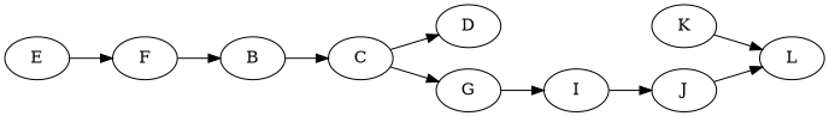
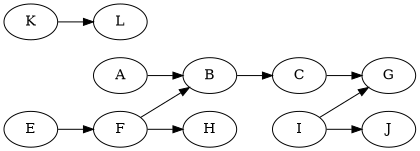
  digraph {
    rankdir=LR
    B
    C
-   D
    G
    I
    J
    L
    E
    F
+   H
    K
+   A
    B -> C
-   C -> D
    C -> G
-   G -> I
+   I -> G
    I -> J
-   J -> L
    E -> F
    F -> B
+   F -> H
    K -> L
+   A -> B
  }
